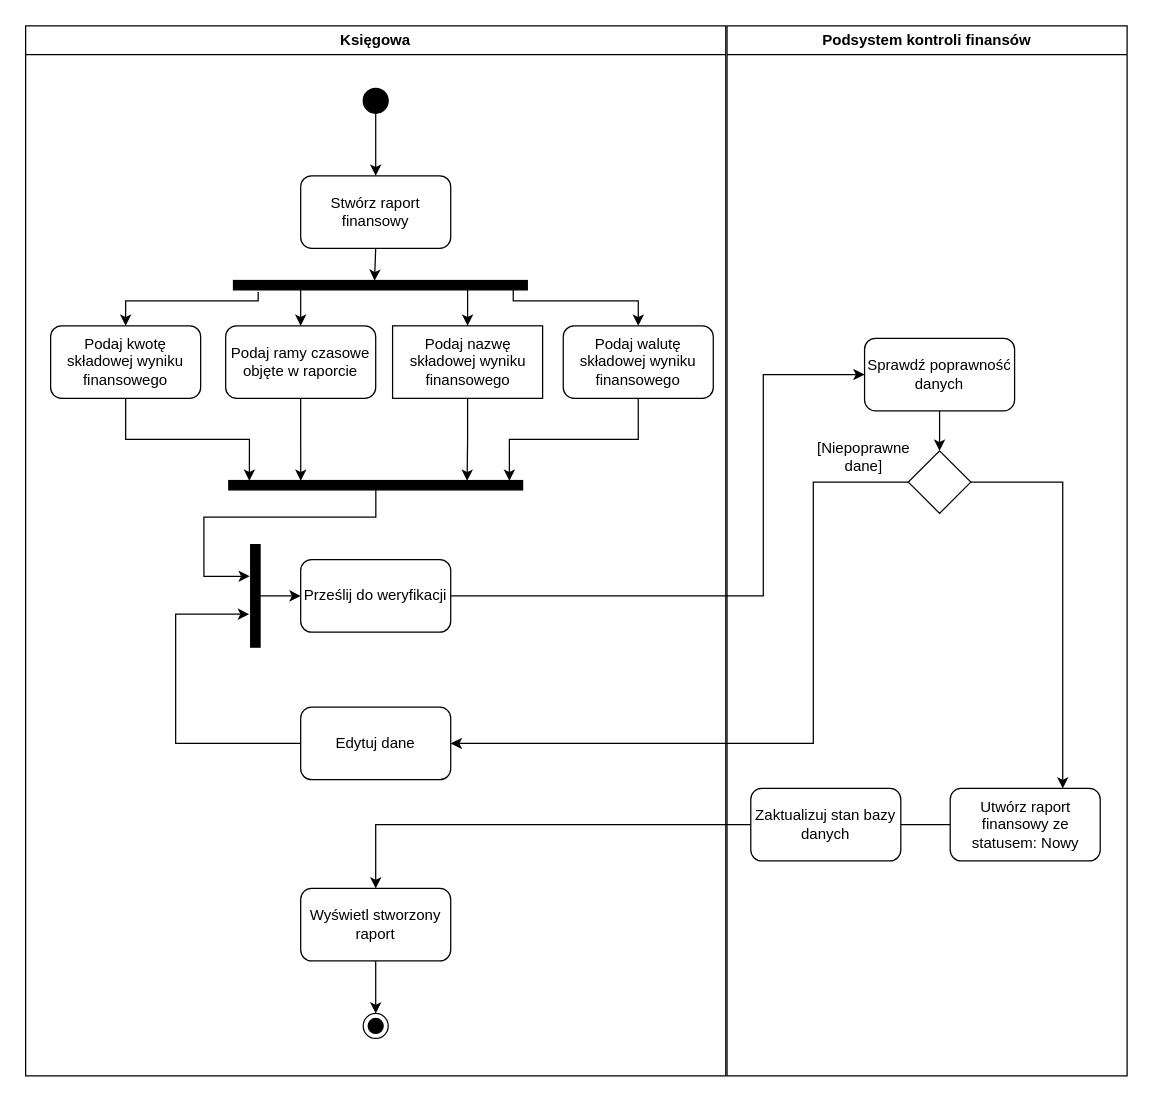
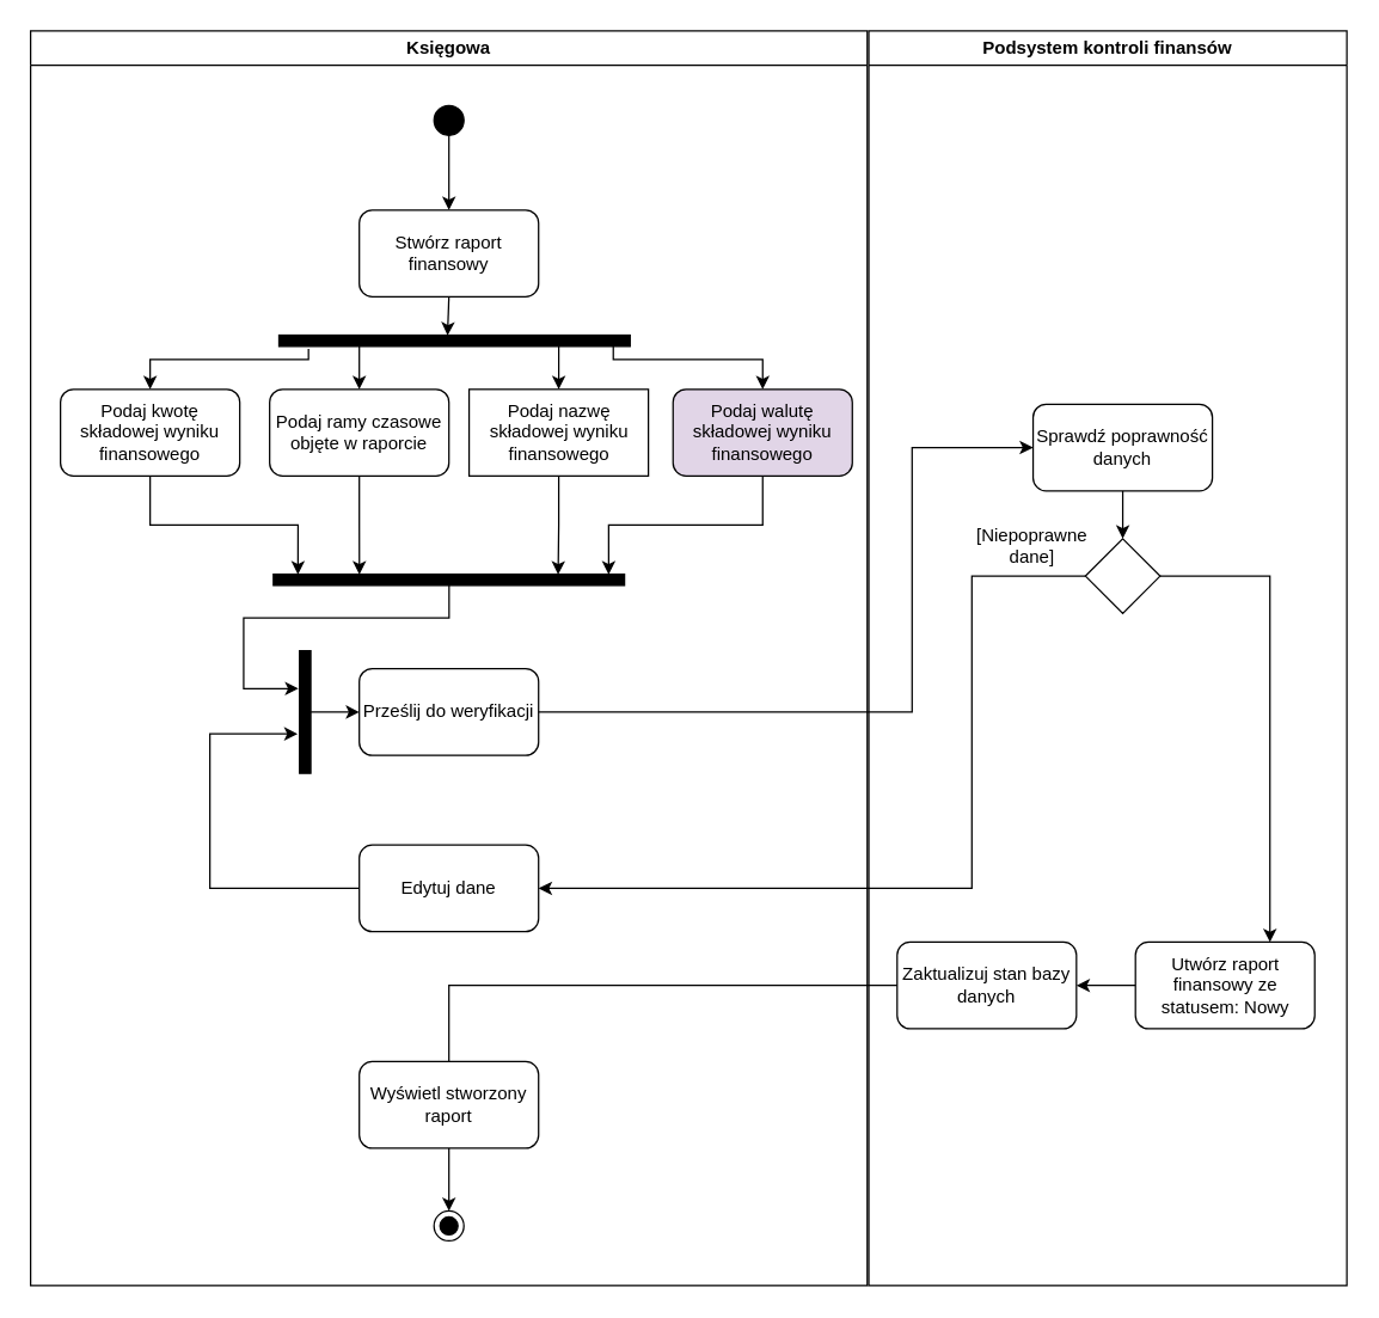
  <mxCell id="0" />
  <mxCell id="1" parent="0" />
  <mxCell id="2" value="Podsystem kontroli finansów" style="swimlane;whiteSpace=wrap;startSize=23;" vertex="1" parent="1"><mxGeometry x="581" y="20" width="320" height="840" as="geometry" /></mxCell>
  <mxCell id="3" style="edgeStyle=orthogonalEdgeStyle;rounded=0;orthogonalLoop=1;jettySize=auto;html=1;entryX=0.5;entryY=0;entryDx=0;entryDy=0;" edge="1" parent="2" source="4" target="6"><mxGeometry relative="1" as="geometry" /></mxCell>
  <mxCell id="4" value="&lt;div&gt;Sprawdź poprawność danych&lt;/div&gt;" style="rounded=1;whiteSpace=wrap;html=1;" vertex="1" parent="2"><mxGeometry x="110" y="250" width="120" height="58" as="geometry" /></mxCell>
  <mxCell id="5" style="edgeStyle=orthogonalEdgeStyle;rounded=0;orthogonalLoop=1;jettySize=auto;html=1;exitX=1;exitY=0.5;exitDx=0;exitDy=0;entryX=0.75;entryY=0;entryDx=0;entryDy=0;" edge="1" parent="2" source="6" target="9"><mxGeometry relative="1" as="geometry"><Array as="points"><mxPoint x="269" y="365" /><mxPoint x="269" y="610" /></Array></mxGeometry></mxCell>
  <mxCell id="6" value="" style="rhombus;whiteSpace=wrap;html=1;" vertex="1" parent="2"><mxGeometry x="145" y="340" width="50" height="50" as="geometry" /></mxCell>
  <mxCell id="7" value="[Niepoprawne dane]" style="text;html=1;align=center;verticalAlign=middle;whiteSpace=wrap;rounded=0;" vertex="1" parent="2"><mxGeometry x="69" y="330" width="81" height="30" as="geometry" /></mxCell>
- <mxCell id="8" style="edgeStyle=orthogonalEdgeStyle;rounded=0;orthogonalLoop=1;jettySize=auto;html=1;entryX=1;entryY=0.5;entryDx=0;entryDy=0;endArrow=none;" edge="1" parent="2" source="9" target="10"><mxGeometry relative="1" as="geometry" /></mxCell>
+ <mxCell id="8" style="edgeStyle=orthogonalEdgeStyle;rounded=0;orthogonalLoop=1;jettySize=auto;html=1;entryX=1;entryY=0.5;entryDx=0;entryDy=0;" edge="1" parent="2" source="9" target="10"><mxGeometry relative="1" as="geometry" /></mxCell>
  <mxCell id="9" value="Utwórz raport finansowy ze statusem: Nowy" style="rounded=1;whiteSpace=wrap;html=1;" vertex="1" parent="2"><mxGeometry x="178.5" y="610" width="120" height="58" as="geometry" /></mxCell>
  <mxCell id="10" value="Zaktualizuj stan bazy danych" style="rounded=1;whiteSpace=wrap;html=1;" vertex="1" parent="2"><mxGeometry x="19" y="610" width="120" height="58" as="geometry" /></mxCell>
  <mxCell id="11" value="Księgowa" style="swimlane;whiteSpace=wrap;startSize=23;" vertex="1" parent="1"><mxGeometry y="20" width="560" height="840" as="geometry" x="20" /></mxCell>
  <mxCell id="12" value="&lt;div&gt;Stwórz raport finansowy&lt;/div&gt;" style="rounded=1;whiteSpace=wrap;html=1;" vertex="1" parent="11"><mxGeometry x="220" y="120" width="120" height="58" as="geometry" /></mxCell>
  <mxCell id="13" value="&lt;div&gt;Prześlij do weryfikacji&lt;/div&gt;" style="rounded=1;whiteSpace=wrap;html=1;" vertex="1" parent="11"><mxGeometry x="220" y="427" width="120" height="58" as="geometry" /></mxCell>
  <mxCell id="14" style="edgeStyle=orthogonalEdgeStyle;rounded=0;orthogonalLoop=1;jettySize=auto;html=1;entryX=0.5;entryY=0;entryDx=0;entryDy=0;" edge="1" parent="11" source="15" target="12"><mxGeometry relative="1" as="geometry" /></mxCell>
  <mxCell id="15" value="" style="ellipse;fillColor=strokeColor;html=1;" vertex="1" parent="11"><mxGeometry x="270" y="50" width="20" height="20" as="geometry" /></mxCell>
  <mxCell id="16" value="&lt;div&gt;Podaj kwotę składowej wyniku finansowego&lt;/div&gt;" style="rounded=1;whiteSpace=wrap;html=1;" vertex="1" parent="11"><mxGeometry x="20" y="240" width="120" height="58" as="geometry" /></mxCell>
  <mxCell id="17" value="&lt;div&gt;Podaj ramy czasowe objęte w raporcie&lt;/div&gt;" style="rounded=1;whiteSpace=wrap;html=1;" vertex="1" parent="11"><mxGeometry x="160" y="240" width="120" height="58" as="geometry" /></mxCell>
  <mxCell id="18" value="&lt;div&gt;Podaj nazwę składowej wyniku finansowego&lt;/div&gt;" style="whiteSpace=wrap;html=1;rounded=0;" vertex="1" parent="11"><mxGeometry x="293.5" y="240" width="120" height="58" as="geometry" /></mxCell>
- <mxCell id="19" value="&lt;div&gt;Podaj walutę składowej wyniku finansowego&lt;/div&gt;" style="rounded=1;whiteSpace=wrap;html=1;" vertex="1" parent="11"><mxGeometry x="430" y="240" width="120" height="58" as="geometry" /></mxCell>
+ <mxCell id="19" value="&lt;div&gt;Podaj walutę składowej wyniku finansowego&lt;/div&gt;" style="rounded=1;whiteSpace=wrap;html=1;fillColor=#e1d5e7;" vertex="1" parent="11"><mxGeometry x="430" y="240" width="120" height="58" as="geometry" /></mxCell>
  <mxCell id="20" style="edgeStyle=orthogonalEdgeStyle;rounded=0;orthogonalLoop=1;jettySize=auto;html=1;entryX=0.5;entryY=0;entryDx=0;entryDy=0;" edge="1" parent="11" source="24" target="17"><mxGeometry relative="1" as="geometry"><Array as="points"><mxPoint x="220" y="220" /><mxPoint x="220" y="220" /></Array></mxGeometry></mxCell>
  <mxCell id="21" style="edgeStyle=orthogonalEdgeStyle;rounded=0;orthogonalLoop=1;jettySize=auto;html=1;entryX=0.5;entryY=0;entryDx=0;entryDy=0;" edge="1" parent="11" source="24" target="18"><mxGeometry relative="1" as="geometry"><Array as="points"><mxPoint x="354" y="231" /></Array></mxGeometry></mxCell>
  <mxCell id="22" style="edgeStyle=orthogonalEdgeStyle;rounded=0;orthogonalLoop=1;jettySize=auto;html=1;entryX=0.5;entryY=0;entryDx=0;entryDy=0;" edge="1" parent="11" source="24" target="19"><mxGeometry relative="1" as="geometry"><Array as="points"><mxPoint x="390" y="208" /><mxPoint x="390" y="220" /><mxPoint x="490" y="220" /></Array></mxGeometry></mxCell>
  <mxCell id="23" style="edgeStyle=orthogonalEdgeStyle;rounded=0;orthogonalLoop=1;jettySize=auto;html=1;entryX=0.5;entryY=0;entryDx=0;entryDy=0;exitX=1.22;exitY=0.916;exitDx=0;exitDy=0;exitPerimeter=0;" edge="1" parent="11" source="24" target="16"><mxGeometry relative="1" as="geometry"><Array as="points"><mxPoint x="186" y="220" /><mxPoint x="80" y="220" /></Array></mxGeometry></mxCell>
  <mxCell id="24" value="" style="html=1;points=[];perimeter=orthogonalPerimeter;fillColor=strokeColor;rotation=90;" vertex="1" parent="11"><mxGeometry x="280" y="90" width="7.5" height="235" as="geometry" /></mxCell>
  <mxCell id="25" style="edgeStyle=orthogonalEdgeStyle;rounded=0;orthogonalLoop=1;jettySize=auto;html=1;exitX=0.5;exitY=1;exitDx=0;exitDy=0;entryX=0.024;entryY=0.52;entryDx=0;entryDy=0;entryPerimeter=0;" edge="1" parent="11" source="12" target="24"><mxGeometry relative="1" as="geometry" /></mxCell>
  <mxCell id="26" value="" style="html=1;points=[];perimeter=orthogonalPerimeter;fillColor=strokeColor;rotation=90;" vertex="1" parent="11"><mxGeometry x="276.25" y="250" width="7.5" height="235" as="geometry" /></mxCell>
  <mxCell id="27" style="edgeStyle=orthogonalEdgeStyle;rounded=0;orthogonalLoop=1;jettySize=auto;html=1;exitX=0.5;exitY=1;exitDx=0;exitDy=0;entryX=0.033;entryY=0.189;entryDx=0;entryDy=0;entryPerimeter=0;" edge="1" parent="11" source="18" target="26"><mxGeometry relative="1" as="geometry" /></mxCell>
  <mxCell id="28" style="edgeStyle=orthogonalEdgeStyle;rounded=0;orthogonalLoop=1;jettySize=auto;html=1;exitX=0.5;exitY=1;exitDx=0;exitDy=0;entryX=0.033;entryY=0.045;entryDx=0;entryDy=0;entryPerimeter=0;" edge="1" parent="11" source="19" target="26"><mxGeometry relative="1" as="geometry" /></mxCell>
  <mxCell id="29" style="edgeStyle=orthogonalEdgeStyle;rounded=0;orthogonalLoop=1;jettySize=auto;html=1;exitX=0.5;exitY=1;exitDx=0;exitDy=0;entryX=0.033;entryY=0.755;entryDx=0;entryDy=0;entryPerimeter=0;" edge="1" parent="11" source="17" target="26"><mxGeometry relative="1" as="geometry" /></mxCell>
  <mxCell id="30" style="edgeStyle=orthogonalEdgeStyle;rounded=0;orthogonalLoop=1;jettySize=auto;html=1;exitX=0.5;exitY=1;exitDx=0;exitDy=0;entryX=0.033;entryY=0.93;entryDx=0;entryDy=0;entryPerimeter=0;" edge="1" parent="11" source="16" target="26"><mxGeometry relative="1" as="geometry" /></mxCell>
  <mxCell id="31" style="edgeStyle=orthogonalEdgeStyle;rounded=0;orthogonalLoop=1;jettySize=auto;html=1;entryX=1.17;entryY=0.322;entryDx=0;entryDy=0;entryPerimeter=0;" edge="1" parent="11" source="32" target="36"><mxGeometry relative="1" as="geometry"><mxPoint x="160" y="470" as="targetPoint" /><Array as="points"><mxPoint x="120" y="574" /><mxPoint x="120" y="470" /><mxPoint x="179" y="470" /></Array></mxGeometry></mxCell>
  <mxCell id="32" value="Edytuj dane" style="rounded=1;whiteSpace=wrap;html=1;" vertex="1" parent="11"><mxGeometry x="220" y="545" width="120" height="58" as="geometry" /></mxCell>
  <mxCell id="33" style="edgeStyle=orthogonalEdgeStyle;rounded=0;orthogonalLoop=1;jettySize=auto;html=1;entryX=0.5;entryY=0;entryDx=0;entryDy=0;" edge="1" parent="11" source="34" target="38"><mxGeometry relative="1" as="geometry" /></mxCell>
  <mxCell id="34" value="Wyświetl stworzony raport" style="rounded=1;whiteSpace=wrap;html=1;" vertex="1" parent="11"><mxGeometry x="220" y="690" width="120" height="58" as="geometry" /></mxCell>
  <mxCell id="35" value="" style="edgeStyle=orthogonalEdgeStyle;rounded=0;orthogonalLoop=1;jettySize=auto;html=1;" edge="1" parent="11" source="36" target="13"><mxGeometry relative="1" as="geometry" /></mxCell>
  <mxCell id="36" value="" style="html=1;points=[];perimeter=orthogonalPerimeter;fillColor=strokeColor;rotation=-180;" vertex="1" parent="11"><mxGeometry x="180" y="415" width="7.5" height="82" as="geometry" /></mxCell>
  <mxCell id="37" style="edgeStyle=orthogonalEdgeStyle;rounded=0;orthogonalLoop=1;jettySize=auto;html=1;entryX=1.096;entryY=0.691;entryDx=0;entryDy=0;entryPerimeter=0;" edge="1" parent="11" source="26" target="36"><mxGeometry relative="1" as="geometry" /></mxCell>
  <mxCell id="38" value="" style="ellipse;html=1;shape=endState;fillColor=strokeColor;" vertex="1" parent="11"><mxGeometry x="270" y="790" width="20" height="20" as="geometry" /></mxCell>
  <mxCell id="39" style="edgeStyle=orthogonalEdgeStyle;rounded=0;orthogonalLoop=1;jettySize=auto;html=1;exitX=1;exitY=0.5;exitDx=0;exitDy=0;entryX=0;entryY=0.5;entryDx=0;entryDy=0;" edge="1" parent="1" source="13" target="4"><mxGeometry relative="1" as="geometry"><Array as="points"><mxPoint x="610" y="476" /><mxPoint x="610" y="299" /></Array></mxGeometry></mxCell>
  <mxCell id="40" style="edgeStyle=orthogonalEdgeStyle;rounded=0;orthogonalLoop=1;jettySize=auto;html=1;exitX=0;exitY=0.5;exitDx=0;exitDy=0;entryX=1;entryY=0.5;entryDx=0;entryDy=0;" edge="1" parent="1" source="6" target="32"><mxGeometry relative="1" as="geometry"><Array as="points"><mxPoint x="650" y="385" /><mxPoint x="650" y="594" /></Array></mxGeometry></mxCell>
- <mxCell id="41" style="edgeStyle=orthogonalEdgeStyle;rounded=0;orthogonalLoop=1;jettySize=auto;html=1;exitX=0;exitY=0.5;exitDx=0;exitDy=0;entryX=0.5;entryY=0;entryDx=0;entryDy=0;" edge="1" parent="1" source="10" target="34"><mxGeometry relative="1" as="geometry"><mxPoint x="380" y="720" as="targetPoint" /><Array as="points"><mxPoint x="300" y="659" /></Array></mxGeometry></mxCell>
+ <mxCell id="41" style="edgeStyle=orthogonalEdgeStyle;rounded=0;orthogonalLoop=1;jettySize=auto;html=1;exitX=0;exitY=0.5;exitDx=0;exitDy=0;entryX=0.5;entryY=0;entryDx=0;entryDy=0;endArrow=none;" edge="1" parent="1" source="10" target="34"><mxGeometry relative="1" as="geometry"><mxPoint x="380" y="720" as="targetPoint" /><Array as="points"><mxPoint x="300" y="659" /></Array></mxGeometry></mxCell>
